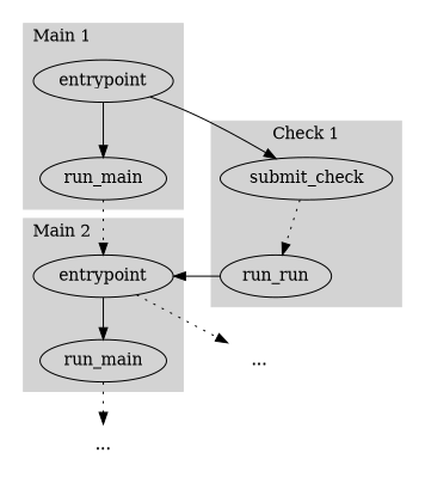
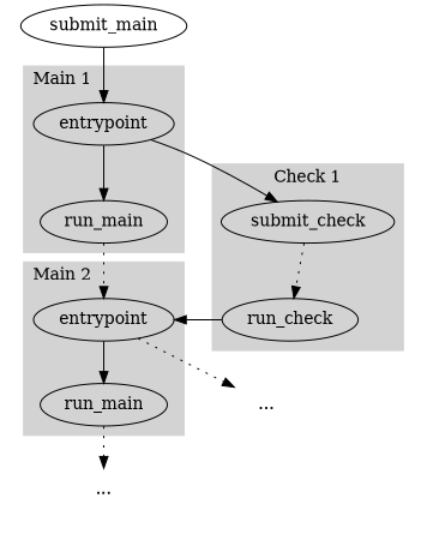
  digraph {
    entrypoint
    n2 [label=run_main]
    n3 [label=entrypoint]
    n4 [label=run_main]
    "..." [shape=plaintext]
-   run_check [label=run_run]
+   run_check
    submit_check
    n8 [label="..." shape=plaintext]
+   submit_main
    subgraph cluster_1 {
      style=invis
      "..."
      subgraph cluster_2 {
        color=lightgrey
        label="Main 1"
        labeljust=l
        style=filled
        entrypoint
        n2
      }
      subgraph cluster_3 {
        color=lightgrey
        label="Main 2"
        labeljust=l
        style=filled
        n3
        n4
      }
    }
    subgraph cluster_4 {
      style=invis
      n8
      subgraph cluster_5 {
        color=lightgrey
        label="Check 1"
        style=filled
        run_check
        submit_check
      }
    }
    entrypoint -> n2
    entrypoint -> submit_check
    n2 -> n3 [style=dotted]
    n3 -> n4
    n3 -> n8 [style=dotted]
    n4 -> "..." [style=dotted]
    run_check -> n3
    run_check -> n8 [style=invis]
    submit_check -> run_check [style=dotted]
+   submit_main -> entrypoint
  }
